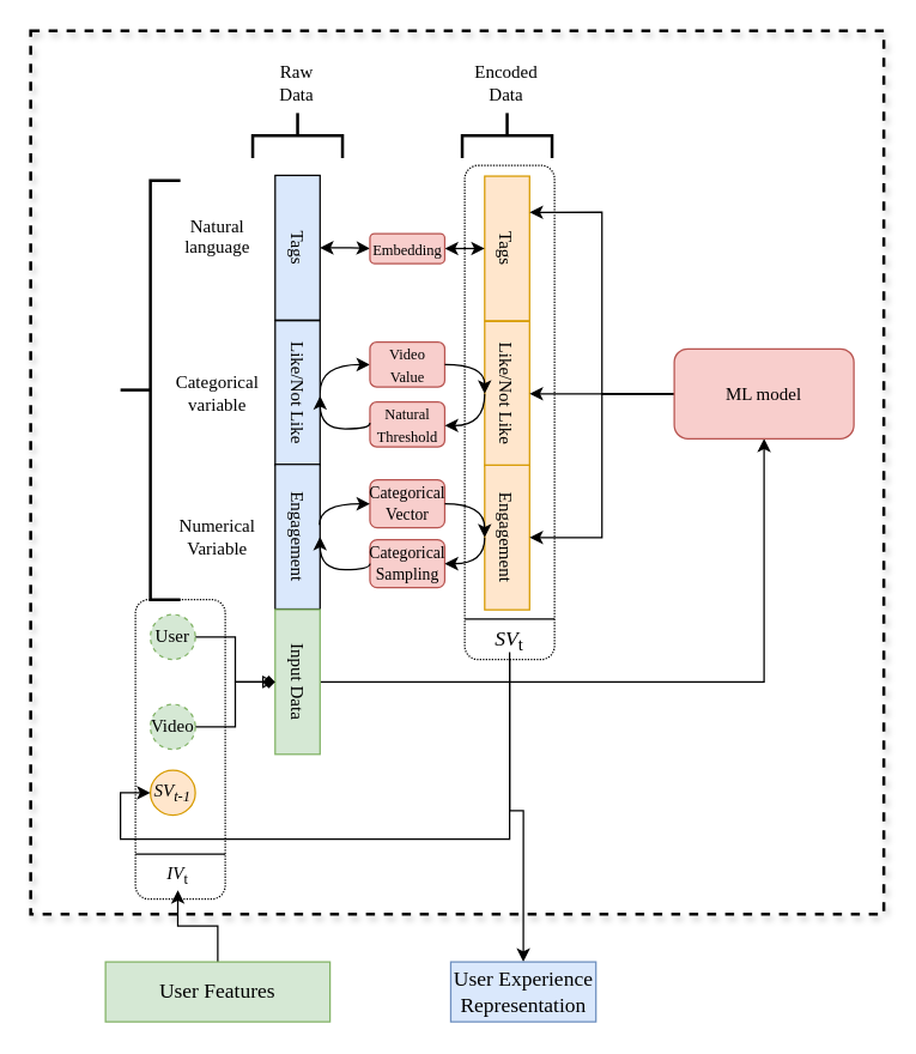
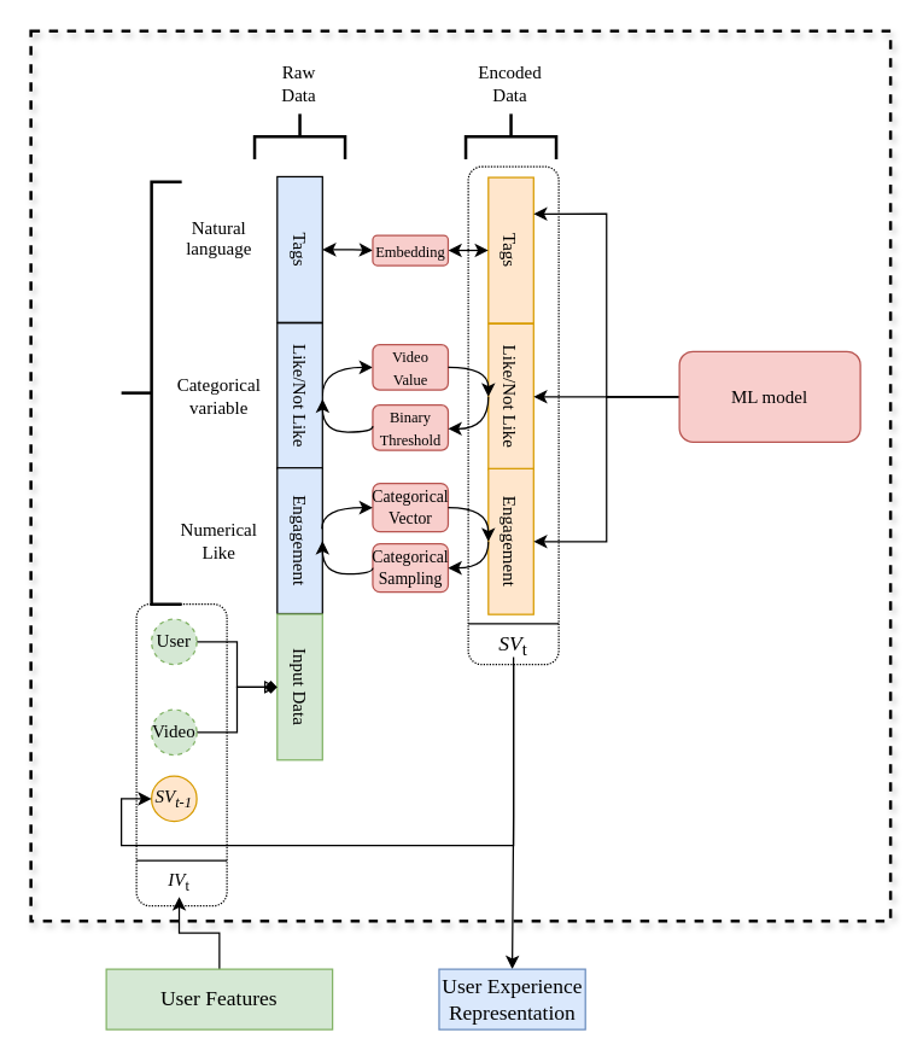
  <mxCell id="0" />
  <mxCell id="1" parent="0" />
  <mxCell id="2" value="" style="rounded=0;whiteSpace=wrap;html=1;fillColor=none;strokeWidth=2;dashed=1;shadow=1;" vertex="1" parent="1"><mxGeometry x="20" y="20" width="570" height="590" as="geometry" /></mxCell>
  <mxCell id="3" style="edgeStyle=orthogonalEdgeStyle;rounded=0;orthogonalLoop=1;jettySize=auto;html=1;exitX=0.5;exitY=1;exitDx=0;exitDy=0;entryX=0.5;entryY=0;entryDx=0;entryDy=0;" edge="1" parent="1" source="4" target="51"><mxGeometry relative="1" as="geometry" /></mxCell>
  <mxCell id="4" value="" style="rounded=1;whiteSpace=wrap;html=1;fontFamily=Times New Roman;fillColor=none;dashed=1;dashPattern=1 1;" parent="1" vertex="1"><mxGeometry x="310" y="110" width="60" height="330" as="geometry" /></mxCell>
  <mxCell id="5" value="" style="rounded=1;whiteSpace=wrap;html=1;fontFamily=Times New Roman;fillColor=none;dashed=1;dashPattern=1 1;" parent="1" vertex="1"><mxGeometry x="90" y="400" width="60" height="200" as="geometry" /></mxCell>
  <mxCell id="6" value="" style="edgeStyle=orthogonalEdgeStyle;rounded=0;orthogonalLoop=1;jettySize=auto;html=1;endArrow=classic;endFill=1;fontFamily=Times New Roman;startArrow=classic;startFill=1;" parent="1" source="7" target="25" edge="1"><mxGeometry relative="1" as="geometry" /></mxCell>
  <mxCell id="7" value="Tags" style="rounded=0;whiteSpace=wrap;html=1;rotation=90;fillColor=#DAE8FC;fontStyle=0;fontFamily=Times New Roman;" parent="1" vertex="1"><mxGeometry x="150.002" y="150" width="96.667" height="30" as="geometry" /></mxCell>
  <mxCell id="8" style="edgeStyle=orthogonalEdgeStyle;rounded=0;orthogonalLoop=1;jettySize=auto;html=1;exitX=0.5;exitY=0;exitDx=0;exitDy=0;entryX=0;entryY=0.5;entryDx=0;entryDy=0;startArrow=none;startFill=0;endArrow=classic;endFill=1;fontFamily=Verdana;curved=1;" parent="1" source="9" target="26" edge="1"><mxGeometry relative="1" as="geometry"><Array as="points"><mxPoint x="213" y="243" /></Array></mxGeometry></mxCell>
  <mxCell id="9" value="Like/Not Like" style="rounded=0;whiteSpace=wrap;html=1;rotation=90;fillColor=#DAE8FC;fontStyle=0;fontFamily=Times New Roman;" parent="1" vertex="1"><mxGeometry x="150.002" y="247" width="96.667" height="30" as="geometry" /></mxCell>
  <mxCell id="10" value="&lt;div&gt;Engagement&lt;/div&gt;" style="rounded=0;whiteSpace=wrap;html=1;rotation=90;fillColor=#DAE8FC;fontStyle=0;fontFamily=Times New Roman;" parent="1" vertex="1"><mxGeometry x="150.002" y="343" width="96.667" height="30" as="geometry" /></mxCell>
  <mxCell id="11" value="&lt;div&gt;Natural language&lt;/div&gt;&lt;div&gt;&lt;br&gt;&lt;/div&gt;" style="text;html=1;strokeColor=none;fillColor=none;align=center;verticalAlign=middle;whiteSpace=wrap;rounded=0;fontFamily=Times New Roman;" parent="1" vertex="1"><mxGeometry x="120" y="150" width="50" height="30" as="geometry" /></mxCell>
  <mxCell id="12" value="&lt;div&gt;Categorical variable&lt;br&gt;&lt;/div&gt;" style="text;html=1;strokeColor=none;fillColor=none;align=center;verticalAlign=middle;whiteSpace=wrap;rounded=0;fontFamily=Times New Roman;" parent="1" vertex="1"><mxGeometry x="120" y="247" width="50" height="30" as="geometry" /></mxCell>
- <mxCell id="13" value="Numerical Variable" style="text;html=1;strokeColor=none;fillColor=none;align=center;verticalAlign=middle;whiteSpace=wrap;rounded=0;fontFamily=Times New Roman;" parent="1" vertex="1"><mxGeometry x="120" y="343" width="50" height="30" as="geometry" /></mxCell>
- <mxCell id="14" style="edgeStyle=orthogonalEdgeStyle;rounded=0;orthogonalLoop=1;jettySize=auto;html=1;exitX=0.5;exitY=0;exitDx=0;exitDy=0;entryX=0.5;entryY=1;entryDx=0;entryDy=0;endArrow=classic;endFill=1;fontFamily=Times New Roman;" parent="1" source="15" target="35" edge="1"><mxGeometry relative="1" as="geometry" /></mxCell>
+ <mxCell id="13" value="Numerical Like" style="text;html=1;strokeColor=none;fillColor=none;align=center;verticalAlign=middle;whiteSpace=wrap;rounded=0;fontFamily=Times New Roman;" parent="1" vertex="1"><mxGeometry x="120" y="343" width="50" height="30" as="geometry" /></mxCell>
  <mxCell id="15" value="&lt;div&gt;Input Data&lt;/div&gt;" style="rounded=0;whiteSpace=wrap;html=1;rotation=90;fillColor=#d5e8d4;fontStyle=0;strokeColor=#82b366;fontFamily=Times New Roman;" parent="1" vertex="1"><mxGeometry x="150.002" y="440" width="96.667" height="30" as="geometry" /></mxCell>
  <mxCell id="16" style="edgeStyle=orthogonalEdgeStyle;rounded=0;orthogonalLoop=1;jettySize=auto;html=1;entryX=0.5;entryY=1;entryDx=0;entryDy=0;fontFamily=Times New Roman;endArrow=diamond;" parent="1" source="17" target="15" edge="1"><mxGeometry relative="1" as="geometry" /></mxCell>
  <mxCell id="17" value="User" style="ellipse;whiteSpace=wrap;html=1;aspect=fixed;fillColor=#d5e8d4;fontFamily=Times New Roman;strokeColor=#82b366;dashed=1;" parent="1" vertex="1"><mxGeometry x="100" y="410" width="30" height="30" as="geometry" /></mxCell>
  <mxCell id="18" value="Tags" style="rounded=0;whiteSpace=wrap;html=1;rotation=90;fillColor=#ffe6cc;fontStyle=0;strokeColor=#d79b00;fontFamily=Times New Roman;" parent="1" vertex="1"><mxGeometry x="290.002" y="150.5" width="96.667" height="30" as="geometry" /></mxCell>
  <mxCell id="19" value="Like/Not Like" style="rounded=0;whiteSpace=wrap;html=1;rotation=90;fillColor=#ffe6cc;fontStyle=0;strokeColor=#d79b00;fontFamily=Times New Roman;" parent="1" vertex="1"><mxGeometry x="290.002" y="247.5" width="96.667" height="30" as="geometry" /></mxCell>
  <mxCell id="20" value="&lt;div&gt;Engagement&lt;/div&gt;" style="rounded=0;whiteSpace=wrap;html=1;rotation=90;fillColor=#ffe6cc;fontStyle=0;strokeColor=#d79b00;fontFamily=Times New Roman;" parent="1" vertex="1"><mxGeometry x="290.002" y="343.5" width="96.667" height="30" as="geometry" /></mxCell>
  <mxCell id="21" value="" style="strokeWidth=2;html=1;shape=mxgraph.flowchart.annotation_2;align=left;labelPosition=right;pointerEvents=1;fillColor=#DAE8FC;fontFamily=Times New Roman;" parent="1" vertex="1"><mxGeometry x="80" y="120" width="40" height="280" as="geometry" /></mxCell>
  <mxCell id="22" value="" style="edgeStyle=orthogonalEdgeStyle;rounded=0;orthogonalLoop=1;jettySize=auto;html=1;endArrow=block;endFill=0;fontFamily=Times New Roman;" parent="1" source="23" target="15" edge="1"><mxGeometry relative="1" as="geometry" /></mxCell>
  <mxCell id="23" value="Video" style="ellipse;whiteSpace=wrap;html=1;aspect=fixed;fillColor=#d5e8d4;fontFamily=Times New Roman;strokeColor=#82b366;dashed=1;" parent="1" vertex="1"><mxGeometry x="100" y="470" width="30" height="30" as="geometry" /></mxCell>
  <mxCell id="24" style="edgeStyle=orthogonalEdgeStyle;rounded=0;orthogonalLoop=1;jettySize=auto;html=1;exitX=1;exitY=0.5;exitDx=0;exitDy=0;entryX=0.5;entryY=1;entryDx=0;entryDy=0;endArrow=classic;endFill=1;fontFamily=Times New Roman;startArrow=classic;startFill=1;" parent="1" source="25" target="18" edge="1"><mxGeometry relative="1" as="geometry" /></mxCell>
  <mxCell id="25" value="&lt;font style=&quot;font-size: 10px&quot;&gt;Embedding&lt;/font&gt;" style="rounded=1;whiteSpace=wrap;html=1;fillColor=#f8cecc;fontFamily=Times New Roman;strokeColor=#b85450;" parent="1" vertex="1"><mxGeometry x="246.67" y="155.5" width="50" height="20" as="geometry" /></mxCell>
  <mxCell id="26" value="&lt;font style=&quot;font-size: 10px&quot;&gt;Video Value&lt;br&gt;&lt;/font&gt;" style="rounded=1;whiteSpace=wrap;html=1;fillColor=#f8cecc;fontFamily=Times New Roman;strokeColor=#b85450;" parent="1" vertex="1"><mxGeometry x="246.67" y="228" width="50" height="30" as="geometry" /></mxCell>
  <mxCell id="27" value="&lt;div style=&quot;font-size: 11px&quot;&gt;&lt;font style=&quot;font-size: 11px&quot;&gt;Categorical&lt;/font&gt;&lt;/div&gt;&lt;div style=&quot;font-size: 11px&quot;&gt;&lt;font style=&quot;font-size: 11px&quot;&gt;Vector&lt;br&gt;&lt;/font&gt;&lt;/div&gt;" style="rounded=1;whiteSpace=wrap;html=1;fillColor=#f8cecc;fontFamily=Times New Roman;strokeColor=#b85450;" parent="1" vertex="1"><mxGeometry x="246.67" y="320" width="50" height="32" as="geometry" /></mxCell>
  <mxCell id="28" value="" style="strokeWidth=2;html=1;shape=mxgraph.flowchart.annotation_2;align=left;labelPosition=right;pointerEvents=1;fillColor=#DAE8FC;fontFamily=Times New Roman;rotation=90;" parent="1" vertex="1"><mxGeometry x="183.34" y="60" width="30" height="60" as="geometry" /></mxCell>
  <mxCell id="29" value="" style="strokeWidth=2;html=1;shape=mxgraph.flowchart.annotation_2;align=left;labelPosition=right;pointerEvents=1;fillColor=#DAE8FC;fontFamily=Times New Roman;rotation=90;" parent="1" vertex="1"><mxGeometry x="323.34" y="60" width="30" height="60" as="geometry" /></mxCell>
  <mxCell id="30" value="&lt;div&gt;Raw&lt;/div&gt;&lt;div&gt;Data&lt;br&gt;&lt;/div&gt;" style="text;html=1;strokeColor=none;fillColor=none;align=center;verticalAlign=middle;whiteSpace=wrap;rounded=0;fontFamily=Times New Roman;" parent="1" vertex="1"><mxGeometry x="173.34" y="40" width="50" height="30" as="geometry" /></mxCell>
  <mxCell id="31" value="&lt;div&gt;Encoded&lt;/div&gt;&lt;div&gt;Data&lt;br&gt;&lt;/div&gt;" style="text;html=1;strokeColor=none;fillColor=none;align=center;verticalAlign=middle;whiteSpace=wrap;rounded=0;fontFamily=Times New Roman;" parent="1" vertex="1"><mxGeometry x="313.34" y="40" width="50" height="30" as="geometry" /></mxCell>
  <mxCell id="32" style="edgeStyle=orthogonalEdgeStyle;rounded=0;orthogonalLoop=1;jettySize=auto;html=1;exitX=0;exitY=0.5;exitDx=0;exitDy=0;entryX=0.5;entryY=0;entryDx=0;entryDy=0;endArrow=classic;endFill=1;fontFamily=Times New Roman;" parent="1" source="35" target="19" edge="1"><mxGeometry relative="1" as="geometry" /></mxCell>
  <mxCell id="33" style="edgeStyle=orthogonalEdgeStyle;rounded=0;orthogonalLoop=1;jettySize=auto;html=1;exitX=0;exitY=0.5;exitDx=0;exitDy=0;entryX=0.25;entryY=0;entryDx=0;entryDy=0;endArrow=classic;endFill=1;fontFamily=Times New Roman;" parent="1" source="35" target="18" edge="1"><mxGeometry relative="1" as="geometry" /></mxCell>
  <mxCell id="34" style="edgeStyle=orthogonalEdgeStyle;rounded=0;orthogonalLoop=1;jettySize=auto;html=1;exitX=0;exitY=0.5;exitDx=0;exitDy=0;entryX=0.5;entryY=0;entryDx=0;entryDy=0;endArrow=classic;endFill=1;fontFamily=Times New Roman;" parent="1" source="35" target="20" edge="1"><mxGeometry relative="1" as="geometry" /></mxCell>
  <mxCell id="35" value="ML model" style="rounded=1;whiteSpace=wrap;html=1;fillColor=#f8cecc;fontFamily=Times New Roman;strokeColor=#b85450;" parent="1" vertex="1"><mxGeometry x="450" y="232.5" width="120" height="60" as="geometry" /></mxCell>
  <mxCell id="36" value="&lt;i&gt;SV&lt;sub&gt;t-1&lt;/sub&gt;&lt;/i&gt;" style="ellipse;whiteSpace=wrap;html=1;aspect=fixed;fillColor=#ffe6cc;fontFamily=Times New Roman;strokeColor=#d79b00;" parent="1" vertex="1"><mxGeometry x="100" y="514" width="30" height="30" as="geometry" /></mxCell>
  <mxCell id="37" value="" style="endArrow=none;html=1;fontFamily=Times New Roman;" parent="1" edge="1"><mxGeometry width="50" height="50" relative="1" as="geometry"><mxPoint x="310" y="413" as="sourcePoint" /><mxPoint x="370" y="413" as="targetPoint" /></mxGeometry></mxCell>
  <mxCell id="38" style="edgeStyle=orthogonalEdgeStyle;rounded=0;orthogonalLoop=1;jettySize=auto;html=1;exitX=0.5;exitY=1;exitDx=0;exitDy=0;entryX=0;entryY=0.5;entryDx=0;entryDy=0;" edge="1" parent="1" source="39" target="36"><mxGeometry relative="1" as="geometry"><Array as="points"><mxPoint x="340" y="560" /><mxPoint x="80" y="560" /><mxPoint x="80" y="529" /></Array></mxGeometry></mxCell>
  <mxCell id="39" value="&lt;font style=&quot;font-size: 14px&quot; face=&quot;Times New Roman&quot;&gt;&lt;i&gt;SV&lt;/i&gt;&lt;sub&gt;t&lt;/sub&gt;&lt;/font&gt;" style="text;html=1;strokeColor=none;fillColor=none;align=center;verticalAlign=middle;whiteSpace=wrap;rounded=0;dashed=1;dashPattern=1 1;fontFamily=Verdana;" parent="1" vertex="1"><mxGeometry x="315" y="420" width="50" height="15" as="geometry" /></mxCell>
  <mxCell id="40" value="&lt;i&gt;&lt;font face=&quot;Times New Roman&quot;&gt;IV&lt;/font&gt;&lt;/i&gt;&lt;font face=&quot;Times New Roman&quot;&gt;&lt;sub&gt;t&lt;/sub&gt;&lt;/font&gt;" style="text;html=1;strokeColor=none;fillColor=none;align=center;verticalAlign=middle;whiteSpace=wrap;rounded=0;dashed=1;dashPattern=1 1;fontFamily=Verdana;" parent="1" vertex="1"><mxGeometry x="100" y="574" width="36.66" height="20" as="geometry" /></mxCell>
  <mxCell id="41" value="" style="endArrow=none;html=1;fontFamily=Times New Roman;" parent="1" edge="1"><mxGeometry width="50" height="50" relative="1" as="geometry"><mxPoint x="90" y="570" as="sourcePoint" /><mxPoint x="150" y="570" as="targetPoint" /></mxGeometry></mxCell>
- <mxCell id="42" value="&lt;font style=&quot;font-size: 10px&quot;&gt;Natural Threshold&lt;/font&gt;" style="rounded=1;whiteSpace=wrap;html=1;fillColor=#f8cecc;fontFamily=Times New Roman;strokeColor=#b85450;" parent="1" vertex="1"><mxGeometry x="246.67" y="268" width="50" height="30" as="geometry" /></mxCell>
+ <mxCell id="42" value="&lt;font style=&quot;font-size: 10px&quot;&gt;Binary Threshold&lt;/font&gt;" style="rounded=1;whiteSpace=wrap;html=1;fillColor=#f8cecc;fontFamily=Times New Roman;strokeColor=#b85450;" parent="1" vertex="1"><mxGeometry x="246.67" y="268" width="50" height="30" as="geometry" /></mxCell>
  <mxCell id="43" value="&lt;div style=&quot;font-size: 11px&quot;&gt;&lt;font style=&quot;font-size: 11px&quot;&gt;Categorical&lt;/font&gt;&lt;/div&gt;&lt;div style=&quot;font-size: 11px&quot;&gt;&lt;font style=&quot;font-size: 11px&quot;&gt;Sampling&lt;br&gt;&lt;/font&gt;&lt;/div&gt;" style="rounded=1;whiteSpace=wrap;html=1;fillColor=#f8cecc;fontFamily=Times New Roman;strokeColor=#b85450;" parent="1" vertex="1"><mxGeometry x="246.67" y="360" width="50" height="32" as="geometry" /></mxCell>
  <mxCell id="44" style="edgeStyle=orthogonalEdgeStyle;rounded=0;orthogonalLoop=1;jettySize=auto;html=1;entryX=0;entryY=0.5;entryDx=0;entryDy=0;startArrow=none;startFill=0;endArrow=classic;endFill=1;fontFamily=Verdana;curved=1;" parent="1" target="27" edge="1"><mxGeometry relative="1" as="geometry"><mxPoint x="213" y="350" as="sourcePoint" /><mxPoint x="246.67" y="341" as="targetPoint" /><Array as="points"><mxPoint x="213" y="336" /></Array></mxGeometry></mxCell>
  <mxCell id="45" style="edgeStyle=orthogonalEdgeStyle;rounded=0;orthogonalLoop=1;jettySize=auto;html=1;exitX=0.5;exitY=1;exitDx=0;exitDy=0;entryX=1;entryY=0.5;entryDx=0;entryDy=0;startArrow=none;startFill=0;endArrow=classic;endFill=1;fontFamily=Verdana;curved=1;" parent="1" source="20" target="43" edge="1"><mxGeometry relative="1" as="geometry"><mxPoint x="386.686" y="385.5" as="sourcePoint" /><mxPoint x="420.02" y="366.5" as="targetPoint" /><Array as="points"><mxPoint x="323" y="376" /></Array></mxGeometry></mxCell>
  <mxCell id="46" style="edgeStyle=orthogonalEdgeStyle;rounded=0;orthogonalLoop=1;jettySize=auto;html=1;exitX=0.5;exitY=1;exitDx=0;exitDy=0;entryX=1;entryY=0.5;entryDx=0;entryDy=0;startArrow=none;startFill=0;endArrow=classic;endFill=1;fontFamily=Verdana;curved=1;" parent="1" source="19" edge="1"><mxGeometry relative="1" as="geometry"><mxPoint x="323.336" y="266.25" as="sourcePoint" /><mxPoint x="296.67" y="283.75" as="targetPoint" /><Array as="points"><mxPoint x="323" y="284" /></Array></mxGeometry></mxCell>
  <mxCell id="47" style="edgeStyle=orthogonalEdgeStyle;rounded=0;orthogonalLoop=1;jettySize=auto;html=1;exitX=1;exitY=0.5;exitDx=0;exitDy=0;entryX=0.5;entryY=1;entryDx=0;entryDy=0;startArrow=none;startFill=0;endArrow=classic;endFill=1;fontFamily=Verdana;curved=1;" parent="1" source="26" target="19" edge="1"><mxGeometry relative="1" as="geometry"><mxPoint x="313.376" y="258" as="sourcePoint" /><mxPoint x="346.71" y="239" as="targetPoint" /><Array as="points"><mxPoint x="323" y="243" /></Array></mxGeometry></mxCell>
  <mxCell id="48" style="edgeStyle=orthogonalEdgeStyle;rounded=0;orthogonalLoop=1;jettySize=auto;html=1;entryX=0.5;entryY=1;entryDx=0;entryDy=0;startArrow=none;startFill=0;endArrow=classic;endFill=1;fontFamily=Verdana;curved=1;exitX=1;exitY=0.5;exitDx=0;exitDy=0;" parent="1" source="27" target="20" edge="1"><mxGeometry relative="1" as="geometry"><mxPoint x="223" y="360" as="sourcePoint" /><mxPoint x="256.67" y="346" as="targetPoint" /><Array as="points"><mxPoint x="323" y="336" /></Array></mxGeometry></mxCell>
  <mxCell id="49" style="edgeStyle=orthogonalEdgeStyle;rounded=0;orthogonalLoop=1;jettySize=auto;html=1;exitX=0;exitY=0.5;exitDx=0;exitDy=0;entryX=0.5;entryY=0;entryDx=0;entryDy=0;startArrow=none;startFill=0;endArrow=classic;endFill=1;fontFamily=Verdana;curved=1;" parent="1" source="43" target="10" edge="1"><mxGeometry relative="1" as="geometry"><mxPoint x="246.666" y="392.5" as="sourcePoint" /><mxPoint x="220" y="410" as="targetPoint" /><Array as="points"><mxPoint x="247" y="380" /><mxPoint x="213" y="380" /></Array></mxGeometry></mxCell>
  <mxCell id="50" style="edgeStyle=orthogonalEdgeStyle;rounded=0;orthogonalLoop=1;jettySize=auto;html=1;exitX=0;exitY=0.5;exitDx=0;exitDy=0;entryX=0.5;entryY=0;entryDx=0;entryDy=0;startArrow=none;startFill=0;endArrow=classic;endFill=1;fontFamily=Verdana;curved=1;" parent="1" edge="1"><mxGeometry relative="1" as="geometry"><mxPoint x="246.71" y="282" as="sourcePoint" /><mxPoint x="213.376" y="264" as="targetPoint" /><Array as="points"><mxPoint x="247.04" y="286" /><mxPoint x="213.04" y="286" /></Array></mxGeometry></mxCell>
- <mxCell id="51" value="&lt;p style=&quot;font-size: 14px&quot;&gt;&lt;font style=&quot;font-size: 14px&quot; face=&quot;Times New Roman&quot;&gt;User Experience Representation&lt;/font&gt;&lt;/p&gt;" style="text;html=1;fillColor=#dae8fc;align=center;verticalAlign=middle;whiteSpace=wrap;rounded=0;strokeColor=#6c8ebf;" vertex="1" parent="1"><mxGeometry x="300.67" y="642" width="97" height="40" as="geometry" /></mxCell>
+ <mxCell id="51" value="&lt;p style=&quot;font-size: 14px&quot;&gt;&lt;font style=&quot;font-size: 14px&quot; face=&quot;Times New Roman&quot;&gt;User Experience Representation&lt;/font&gt;&lt;/p&gt;" style="text;html=1;fillColor=#dae8fc;align=center;verticalAlign=middle;whiteSpace=wrap;rounded=0;strokeColor=#6c8ebf;" vertex="1" parent="1"><mxGeometry x="290.67" y="642" width="97" height="40" as="geometry" /></mxCell>
  <mxCell id="52" style="edgeStyle=orthogonalEdgeStyle;rounded=0;orthogonalLoop=1;jettySize=auto;html=1;exitX=0.5;exitY=0;exitDx=0;exitDy=0;entryX=0.5;entryY=1;entryDx=0;entryDy=0;" edge="1" parent="1" source="53" target="40"><mxGeometry relative="1" as="geometry" /></mxCell>
  <mxCell id="53" value="&lt;font style=&quot;font-size: 14px&quot; face=&quot;Times New Roman&quot;&gt;User Features&lt;br&gt;&lt;/font&gt;" style="text;html=1;fillColor=#d5e8d4;align=center;verticalAlign=middle;whiteSpace=wrap;rounded=0;strokeColor=#82b366;" vertex="1" parent="1"><mxGeometry x="70" y="642" width="150" height="40" as="geometry" /></mxCell>
